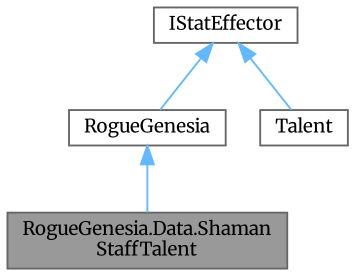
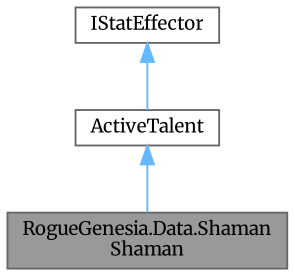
  digraph {
    fontname=Merriweather
    node [color=gray40 fillcolor=white fontname=Merriweather fontsize=10 shape=box style=filled]
    edge [color=steelblue1 dir=back fontname=Merriweather fontsize=10 labelfontname=Helvetica labelfontsize=10 style=solid]
-   n1 [fillcolor=grey60 fontcolor=black height=0.2 label="RogueGenesia.Data.Shaman\lStaffTalent" width=0.4]
-   n2 [height=0.2 label=RogueGenesia width=0.4]
-   n3 [height=0.2 label=Talent width=0.4]
+   n1 [fillcolor=grey60 fontcolor=black height=0.2 label="RogueGenesia.Data.Shaman\lShaman" width=0.4]
+   n2 [height=0.2 label=ActiveTalent width=0.4]
    n4 [height=0.2 label=IStatEffector width=0.4]
    n2 -> n1
    n4 -> n2
-   n4 -> n3
  }
